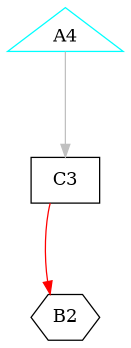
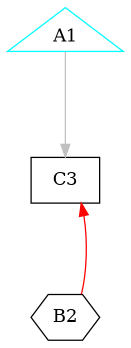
  digraph {
    mindist=1.0
    nodesep=0.6
    rankdir=TB
    ranksep=1.0
    root=Demo
    node [bpentry=false bpexit=false color=black cpu=0 fillcolor=white flags="0x00000000" patentry=false patexit=false style=filled toffs=140730350376032 qhi=false qil=false qlo=false]
-   A1 [beamproc=beamA color=cyan pattern=patternA shape=triangle startoffs=139873694720888 thread=2908366200 type=startthread label=A4 qhi="" qil="" qlo=""]
+   A1 [beamproc=beamA color=cyan pattern=patternA shape=triangle startoffs=139873694720888 thread=2908366200 type=startthread qhi="" qil="" qlo=""]
    C3 [beamproc=beamC flags="0x00000007" pattern=patternC shape=rectangle tperiod=15086678242799501039 type=block toffs=""]
    B2 [beamproc=beamB pattern=patternB prio=0 shape=hexagon tvalid=0 type=flush vabs=false]
    A1 -> C3 [color=gray type=origindst]
-   C3 -> B2 [color=red type=defdst]
+   B2 -> C3 [color=red type=defdst]
  }
